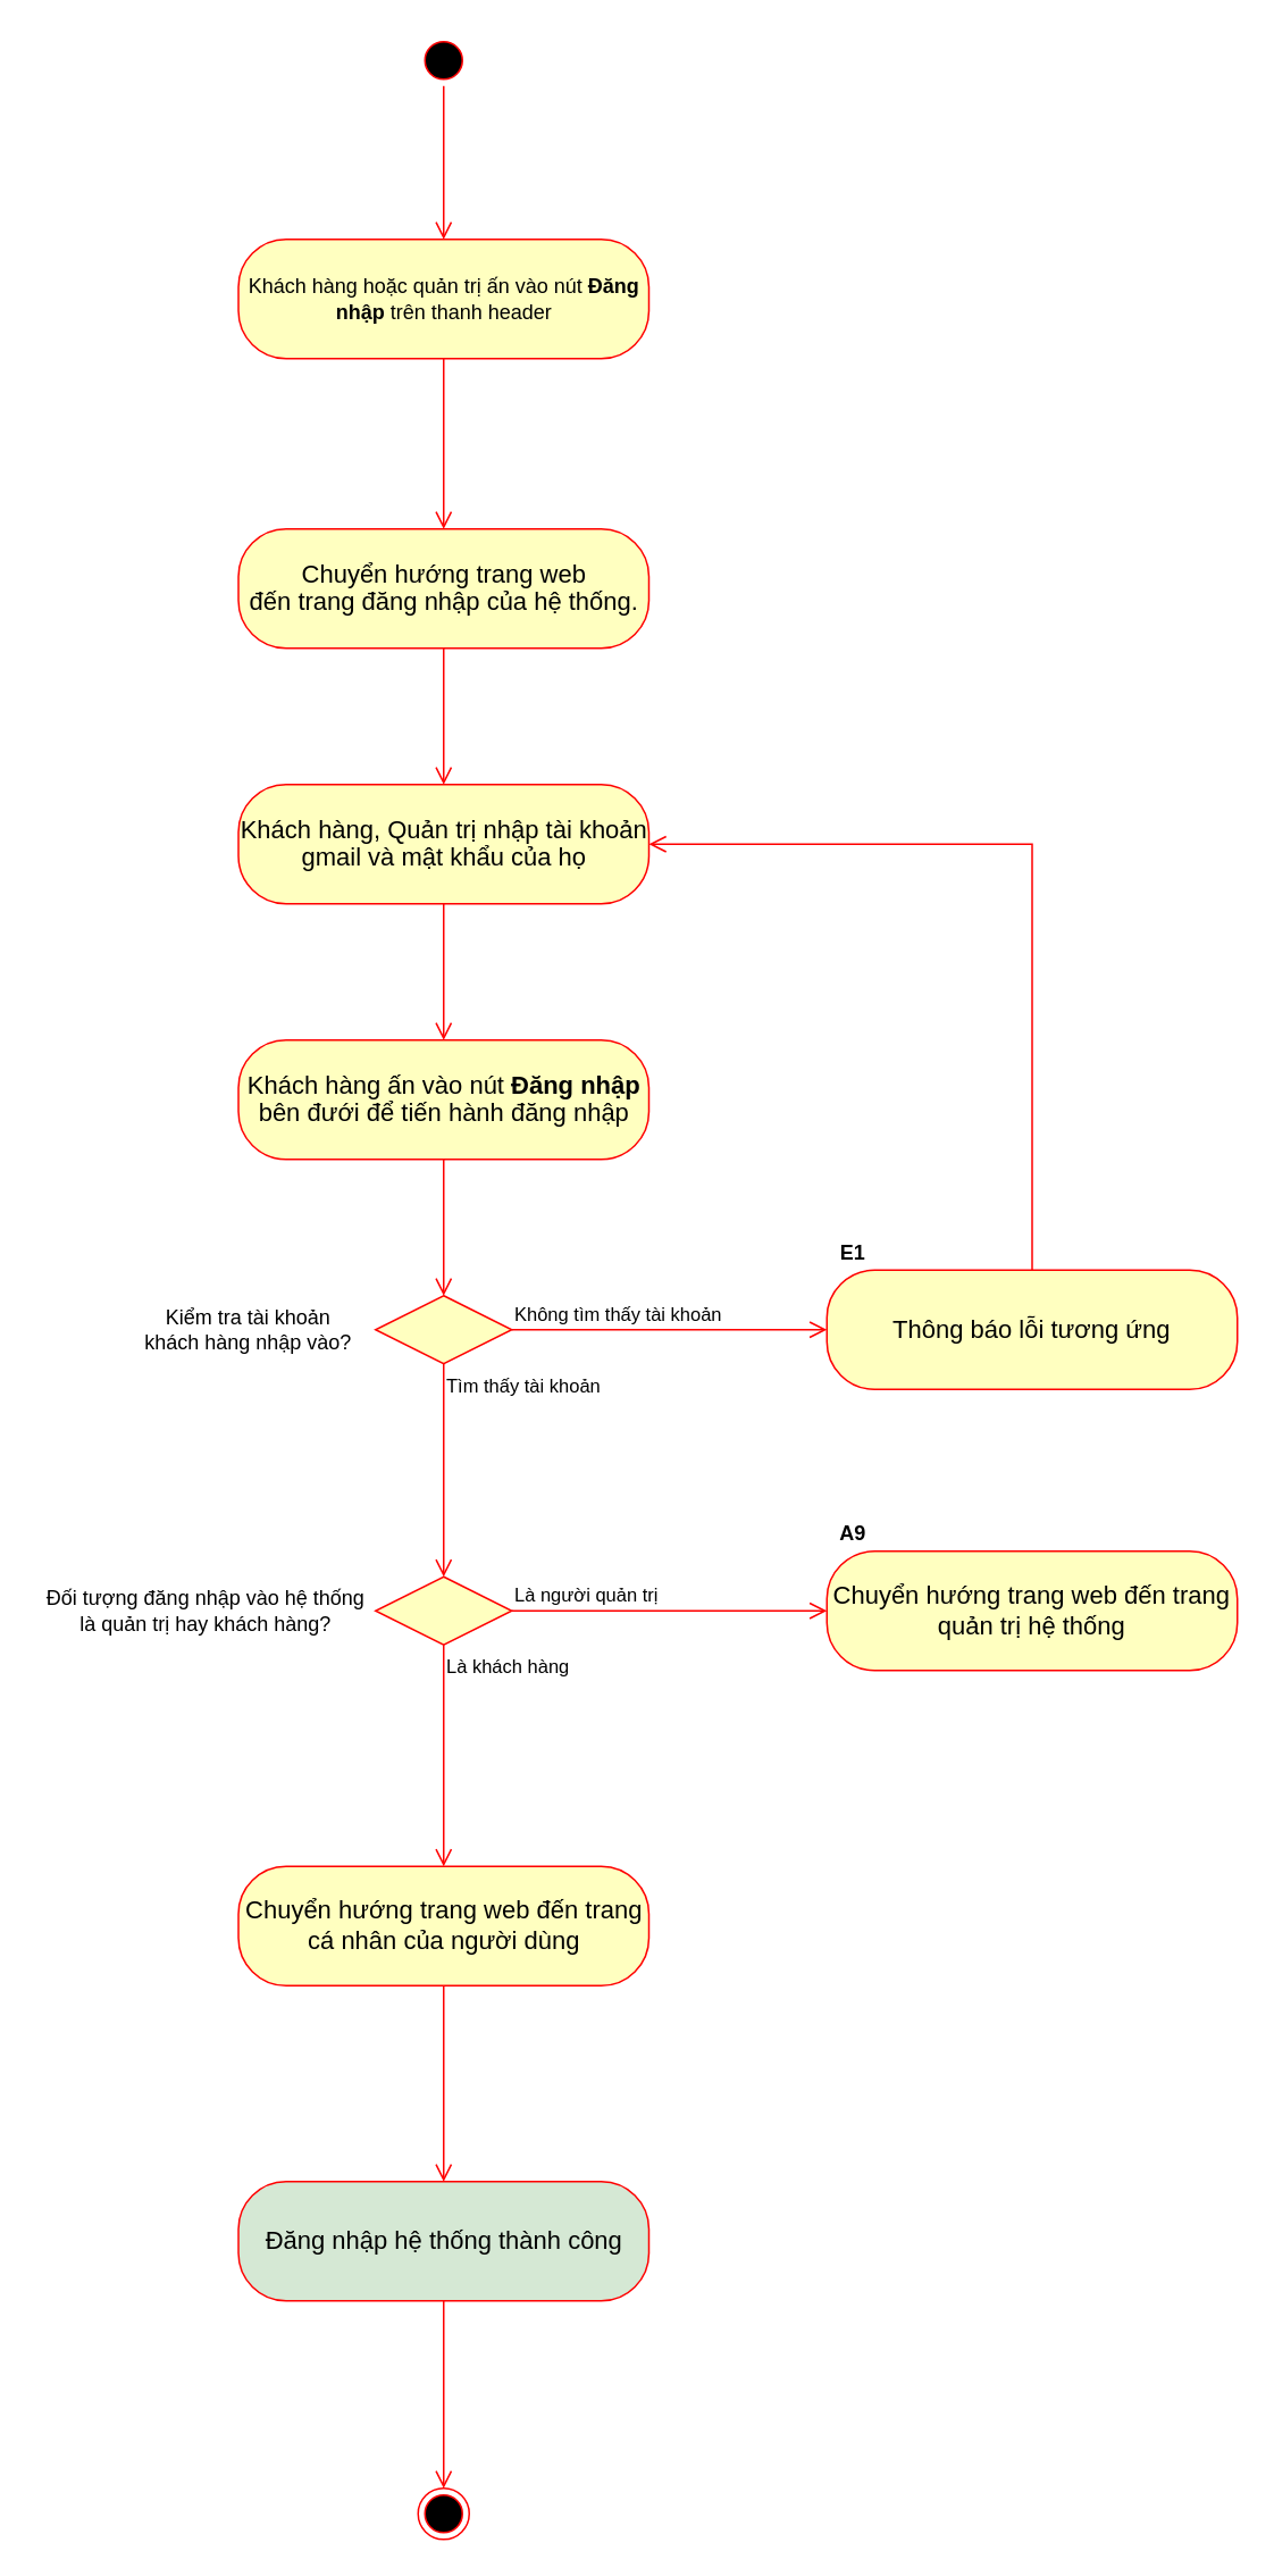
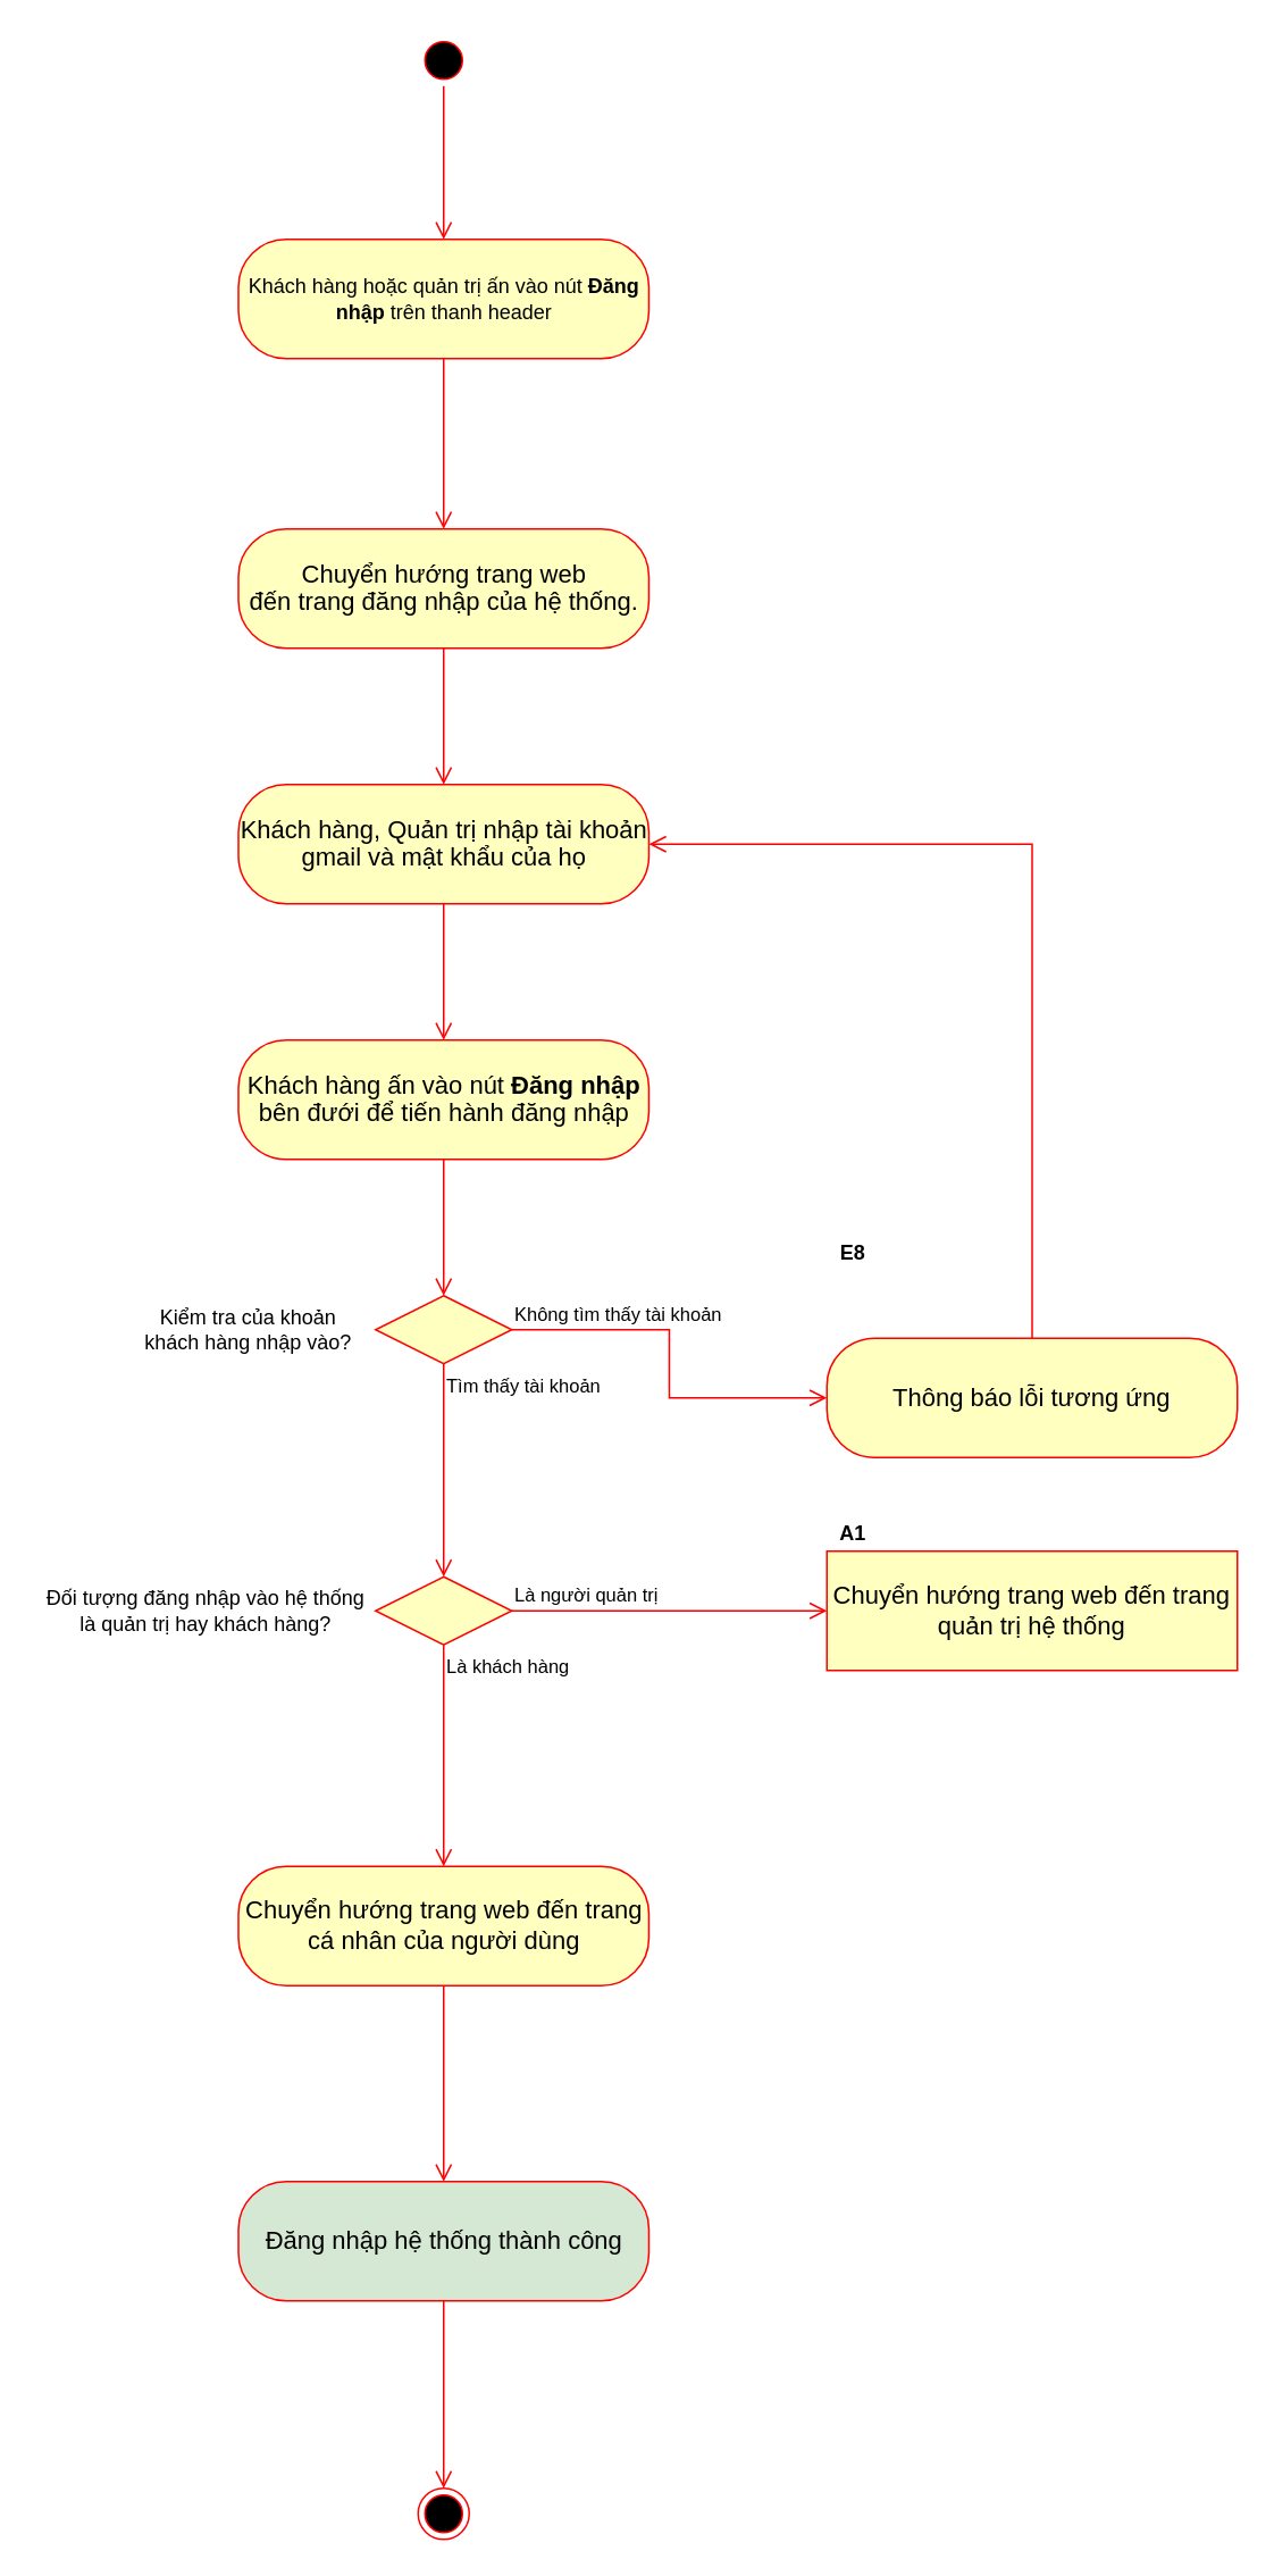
  <mxCell id="0" />
  <mxCell id="1" parent="0" />
  <mxCell id="2" value="" style="ellipse;html=1;shape=startState;fillColor=#000000;strokeColor=#ff0000;" parent="1" vertex="1"><mxGeometry x="245" y="20" width="30" height="30" as="geometry" /></mxCell>
  <mxCell id="3" value="" style="edgeStyle=orthogonalEdgeStyle;html=1;verticalAlign=bottom;endArrow=open;endSize=8;strokeColor=#ff0000;rounded=0;" parent="1" source="2" target="4" edge="1"><mxGeometry relative="1" as="geometry"><mxPoint x="257" y="95" as="targetPoint" /></mxGeometry></mxCell>
  <mxCell id="4" value="Khách hàng hoặc quản trị ấn vào nút &lt;b&gt;Đăng nhập &lt;/b&gt;trên thanh header" style="rounded=1;whiteSpace=wrap;html=1;arcSize=40;fontColor=#000000;fillColor=#ffffc0;strokeColor=#ff0000;" parent="1" vertex="1"><mxGeometry x="139.5" y="140" width="241" height="70" as="geometry" /></mxCell>
  <mxCell id="5" value="" style="edgeStyle=orthogonalEdgeStyle;html=1;verticalAlign=bottom;endArrow=open;endSize=8;strokeColor=#ff0000;rounded=0;" parent="1" source="4" target="7" edge="1"><mxGeometry relative="1" as="geometry"><mxPoint x="265.5" y="285" as="targetPoint" /><mxPoint x="276.5" y="470" as="sourcePoint" /><Array as="points" /></mxGeometry></mxCell>
  <mxCell id="6" value="" style="ellipse;html=1;shape=endState;fillColor=#000000;strokeColor=#ff0000;" parent="1" vertex="1"><mxGeometry x="235" y="1135" width="30" height="30" as="geometry" /></mxCell>
  <mxCell id="7" value="&lt;span style=&quot;font-size: 11.0pt ; line-height: 107% ; font-family: &amp;#34;calibri&amp;#34; , sans-serif&quot;&gt;Chuyển hướng trang web&lt;br/&gt;đến trang đăng nhập của hệ thống.&lt;/span&gt;" style="rounded=1;whiteSpace=wrap;html=1;arcSize=40;fontColor=#000000;fillColor=#ffffc0;strokeColor=#ff0000;" parent="1" vertex="1"><mxGeometry x="139.5" y="310" width="241" height="70" as="geometry" /></mxCell>
  <mxCell id="8" value="&lt;span style=&quot;font-size: 11.0pt ; line-height: 107% ; font-family: &amp;#34;calibri&amp;#34; , sans-serif&quot;&gt;Khách hàng, Quản trị nhập tài khoản gmail và mật khẩu của họ&lt;/span&gt;" style="rounded=1;whiteSpace=wrap;html=1;arcSize=40;fontColor=#000000;fillColor=#ffffc0;strokeColor=#ff0000;" parent="1" vertex="1"><mxGeometry x="139.5" y="460" width="241" height="70" as="geometry" /></mxCell>
  <mxCell id="9" value="" style="edgeStyle=orthogonalEdgeStyle;html=1;verticalAlign=bottom;endArrow=open;endSize=8;strokeColor=#ff0000;rounded=0;" parent="1" source="8" target="11" edge="1"><mxGeometry relative="1" as="geometry"><mxPoint x="265.5" y="730" as="targetPoint" /><mxPoint x="276.529" y="1080" as="sourcePoint" /><Array as="points" /></mxGeometry></mxCell>
  <mxCell id="10" value="" style="edgeStyle=orthogonalEdgeStyle;html=1;verticalAlign=bottom;endArrow=open;endSize=8;strokeColor=#ff0000;rounded=0;" parent="1" source="7" target="8" edge="1"><mxGeometry relative="1" as="geometry"><mxPoint x="275.5" y="740" as="targetPoint" /><mxPoint x="275.5" y="650" as="sourcePoint" /><Array as="points" /></mxGeometry></mxCell>
  <mxCell id="11" value="&lt;span style=&quot;font-size: 11.0pt ; line-height: 107% ; font-family: &amp;#34;calibri&amp;#34; , sans-serif&quot;&gt;Khách hàng ấn vào nút&amp;nbsp;&lt;b&gt;Đăng nhập &lt;/b&gt;bên đưới để tiến hành đăng nhập&lt;/span&gt;" style="rounded=1;whiteSpace=wrap;html=1;arcSize=40;fontColor=#000000;fillColor=#ffffc0;strokeColor=#ff0000;" vertex="1" parent="1"><mxGeometry x="139.5" y="610" width="241" height="70" as="geometry" /></mxCell>
  <mxCell id="12" value="" style="rhombus;whiteSpace=wrap;html=1;fillColor=#ffffc0;strokeColor=#ff0000;" vertex="1" parent="1"><mxGeometry x="220" y="925" width="80" height="40" as="geometry" /></mxCell>
  <mxCell id="13" value="Là người quản trị" style="edgeStyle=orthogonalEdgeStyle;html=1;align=left;verticalAlign=bottom;endArrow=open;endSize=8;strokeColor=#ff0000;rounded=0;" edge="1" source="12" parent="1" target="16"><mxGeometry x="-1" relative="1" as="geometry"><mxPoint x="400" y="945" as="targetPoint" /></mxGeometry></mxCell>
  <mxCell id="14" value="Là khách hàng" style="edgeStyle=orthogonalEdgeStyle;html=1;align=left;verticalAlign=top;endArrow=open;endSize=8;strokeColor=#ff0000;rounded=0;" edge="1" source="12" parent="1" target="17"><mxGeometry x="-1" relative="1" as="geometry"><mxPoint x="260" y="1025" as="targetPoint" /></mxGeometry></mxCell>
  <mxCell id="15" value="" style="edgeStyle=orthogonalEdgeStyle;html=1;verticalAlign=bottom;endArrow=open;endSize=8;strokeColor=#ff0000;rounded=0;" edge="1" parent="1" source="11" target="18"><mxGeometry relative="1" as="geometry"><mxPoint x="275.5" y="620" as="targetPoint" /><mxPoint x="275.5" y="540" as="sourcePoint" /><Array as="points" /></mxGeometry></mxCell>
- <mxCell id="16" value="&lt;font face=&quot;calibri, sans-serif&quot;&gt;&lt;span style=&quot;font-size: 14.667px&quot;&gt;Chuyển hướng trang web đến trang quản trị hệ thống&lt;/span&gt;&lt;/font&gt;" style="rounded=1;whiteSpace=wrap;html=1;arcSize=40;fontColor=#000000;fillColor=#ffffc0;strokeColor=#ff0000;" vertex="1" parent="1"><mxGeometry x="485" y="910" width="241" height="70" as="geometry" /></mxCell>
+ <mxCell id="16" value="&lt;font face=&quot;calibri, sans-serif&quot;&gt;&lt;span style=&quot;font-size: 14.667px&quot;&gt;Chuyển hướng trang web đến trang quản trị hệ thống&lt;/span&gt;&lt;/font&gt;" style="whiteSpace=wrap;html=1;arcSize=40;fontColor=#000000;fillColor=#ffffc0;strokeColor=#ff0000;rounded=0;" vertex="1" parent="1"><mxGeometry x="485" y="910" width="241" height="70" as="geometry" /></mxCell>
  <mxCell id="17" value="&lt;font face=&quot;calibri, sans-serif&quot;&gt;&lt;span style=&quot;font-size: 14.667px&quot;&gt;Chuyển hướng trang web đến trang cá nhân của người dùng&lt;/span&gt;&lt;/font&gt;" style="rounded=1;whiteSpace=wrap;html=1;arcSize=40;fontColor=#000000;fillColor=#ffffc0;strokeColor=#ff0000;" vertex="1" parent="1"><mxGeometry x="139.5" y="1095" width="241" height="70" as="geometry" /></mxCell>
  <mxCell id="18" value="" style="rhombus;whiteSpace=wrap;html=1;fillColor=#ffffc0;strokeColor=#ff0000;" vertex="1" parent="1"><mxGeometry x="220" y="760" width="80" height="40" as="geometry" /></mxCell>
  <mxCell id="19" value="Không tìm thấy tài khoản" style="edgeStyle=orthogonalEdgeStyle;html=1;align=left;verticalAlign=bottom;endArrow=open;endSize=8;strokeColor=#ff0000;rounded=0;" edge="1" source="18" parent="1" target="21"><mxGeometry x="-1" relative="1" as="geometry"><mxPoint x="400" y="780" as="targetPoint" /></mxGeometry></mxCell>
  <mxCell id="20" value="Tìm thấy tài khoản" style="edgeStyle=orthogonalEdgeStyle;html=1;align=left;verticalAlign=top;endArrow=open;endSize=8;strokeColor=#ff0000;rounded=0;" edge="1" source="18" parent="1" target="12"><mxGeometry x="-1" relative="1" as="geometry"><mxPoint x="260" y="920" as="targetPoint" /></mxGeometry></mxCell>
- <mxCell id="21" value="&lt;font face=&quot;calibri, sans-serif&quot;&gt;&lt;span style=&quot;font-size: 14.667px&quot;&gt;Thông báo lỗi tương ứng&lt;/span&gt;&lt;/font&gt;" style="rounded=1;whiteSpace=wrap;html=1;arcSize=40;fontColor=#000000;fillColor=#ffffc0;strokeColor=#ff0000;" vertex="1" parent="1"><mxGeometry x="485" y="745" width="241" height="70" as="geometry" /></mxCell>
- <mxCell id="22" value="&lt;b&gt;E1&lt;/b&gt;" style="text;html=1;align=center;verticalAlign=middle;resizable=0;points=[];autosize=1;strokeColor=none;fillColor=none;" vertex="1" parent="1"><mxGeometry x="485" y="725" width="30" height="20" as="geometry" /></mxCell>
- <mxCell id="23" value="&lt;b&gt;A9&lt;/b&gt;" style="text;html=1;align=center;verticalAlign=middle;resizable=0;points=[];autosize=1;strokeColor=none;fillColor=none;" vertex="1" parent="1"><mxGeometry x="485" y="890" width="30" height="20" as="geometry" /></mxCell>
- <mxCell id="24" value="Kiểm tra tài khoản &lt;br&gt;khách hàng nhập vào?" style="text;html=1;align=center;verticalAlign=middle;resizable=0;points=[];autosize=1;strokeColor=none;fillColor=none;" vertex="1" parent="1"><mxGeometry x="75" y="765" width="140" height="30" as="geometry" /></mxCell>
+ <mxCell id="21" value="&lt;font face=&quot;calibri, sans-serif&quot;&gt;&lt;span style=&quot;font-size: 14.667px&quot;&gt;Thông báo lỗi tương ứng&lt;/span&gt;&lt;/font&gt;" style="rounded=1;whiteSpace=wrap;html=1;arcSize=40;fontColor=#000000;fillColor=#ffffc0;strokeColor=#ff0000;" vertex="1" parent="1"><mxGeometry x="485" y="785" width="241" height="70" as="geometry" /></mxCell>
+ <mxCell id="22" value="&lt;b&gt;E8&lt;/b&gt;" style="text;html=1;align=center;verticalAlign=middle;resizable=0;points=[];autosize=1;strokeColor=none;fillColor=none;" vertex="1" parent="1"><mxGeometry x="485" y="725" width="30" height="20" as="geometry" /></mxCell>
+ <mxCell id="23" value="&lt;b&gt;A1&lt;/b&gt;" style="text;html=1;align=center;verticalAlign=middle;resizable=0;points=[];autosize=1;strokeColor=none;fillColor=none;" vertex="1" parent="1"><mxGeometry x="485" y="890" width="30" height="20" as="geometry" /></mxCell>
+ <mxCell id="24" value="Kiểm tra của khoản &lt;br&gt;khách hàng nhập vào?" style="text;html=1;align=center;verticalAlign=middle;resizable=0;points=[];autosize=1;strokeColor=none;fillColor=none;" vertex="1" parent="1"><mxGeometry x="75" y="765" width="140" height="30" as="geometry" /></mxCell>
  <mxCell id="25" value="Đối tượng đăng nhập vào hệ thống&lt;br&gt;là quản trị hay khách hàng?" style="text;html=1;align=center;verticalAlign=middle;resizable=0;points=[];autosize=1;strokeColor=none;fillColor=none;" vertex="1" parent="1"><mxGeometry x="20" y="930" width="200" height="30" as="geometry" /></mxCell>
  <mxCell id="26" value="" style="edgeStyle=orthogonalEdgeStyle;html=1;verticalAlign=bottom;endArrow=open;endSize=8;strokeColor=#ff0000;rounded=0;" edge="1" parent="1" source="21" target="8"><mxGeometry relative="1" as="geometry"><mxPoint x="270" y="620" as="targetPoint" /><mxPoint x="270" y="540" as="sourcePoint" /><Array as="points"><mxPoint x="605" y="495" /></Array></mxGeometry></mxCell>
  <mxCell id="27" value="&lt;font face=&quot;calibri, sans-serif&quot;&gt;&lt;span style=&quot;font-size: 14.667px&quot;&gt;Đăng nhập hệ thống thành công&lt;/span&gt;&lt;/font&gt;" style="rounded=1;whiteSpace=wrap;html=1;arcSize=40;fontColor=#000000;fillColor=#d5e8d4;strokeColor=#ff0000;" vertex="1" parent="1"><mxGeometry x="139.5" y="1280" width="241" height="70" as="geometry" /></mxCell>
  <mxCell id="28" value="" style="edgeStyle=orthogonalEdgeStyle;html=1;verticalAlign=bottom;endArrow=open;endSize=8;strokeColor=#ff0000;rounded=0;" edge="1" parent="1" source="17" target="27"><mxGeometry relative="1" as="geometry"><mxPoint x="270" y="770" as="targetPoint" /><mxPoint x="270" y="690" as="sourcePoint" /><Array as="points" /></mxGeometry></mxCell>
  <mxCell id="29" value="" style="ellipse;html=1;shape=endState;fillColor=#000000;strokeColor=#ff0000;" vertex="1" parent="1"><mxGeometry x="245" y="1460" width="30" height="30" as="geometry" /></mxCell>
  <mxCell id="30" value="" style="edgeStyle=orthogonalEdgeStyle;html=1;verticalAlign=bottom;endArrow=open;endSize=8;strokeColor=#ff0000;rounded=0;" edge="1" parent="1" source="27" target="29"><mxGeometry relative="1" as="geometry"><mxPoint x="270" y="1290" as="targetPoint" /><mxPoint x="270" y="1175" as="sourcePoint" /><Array as="points" /></mxGeometry></mxCell>
